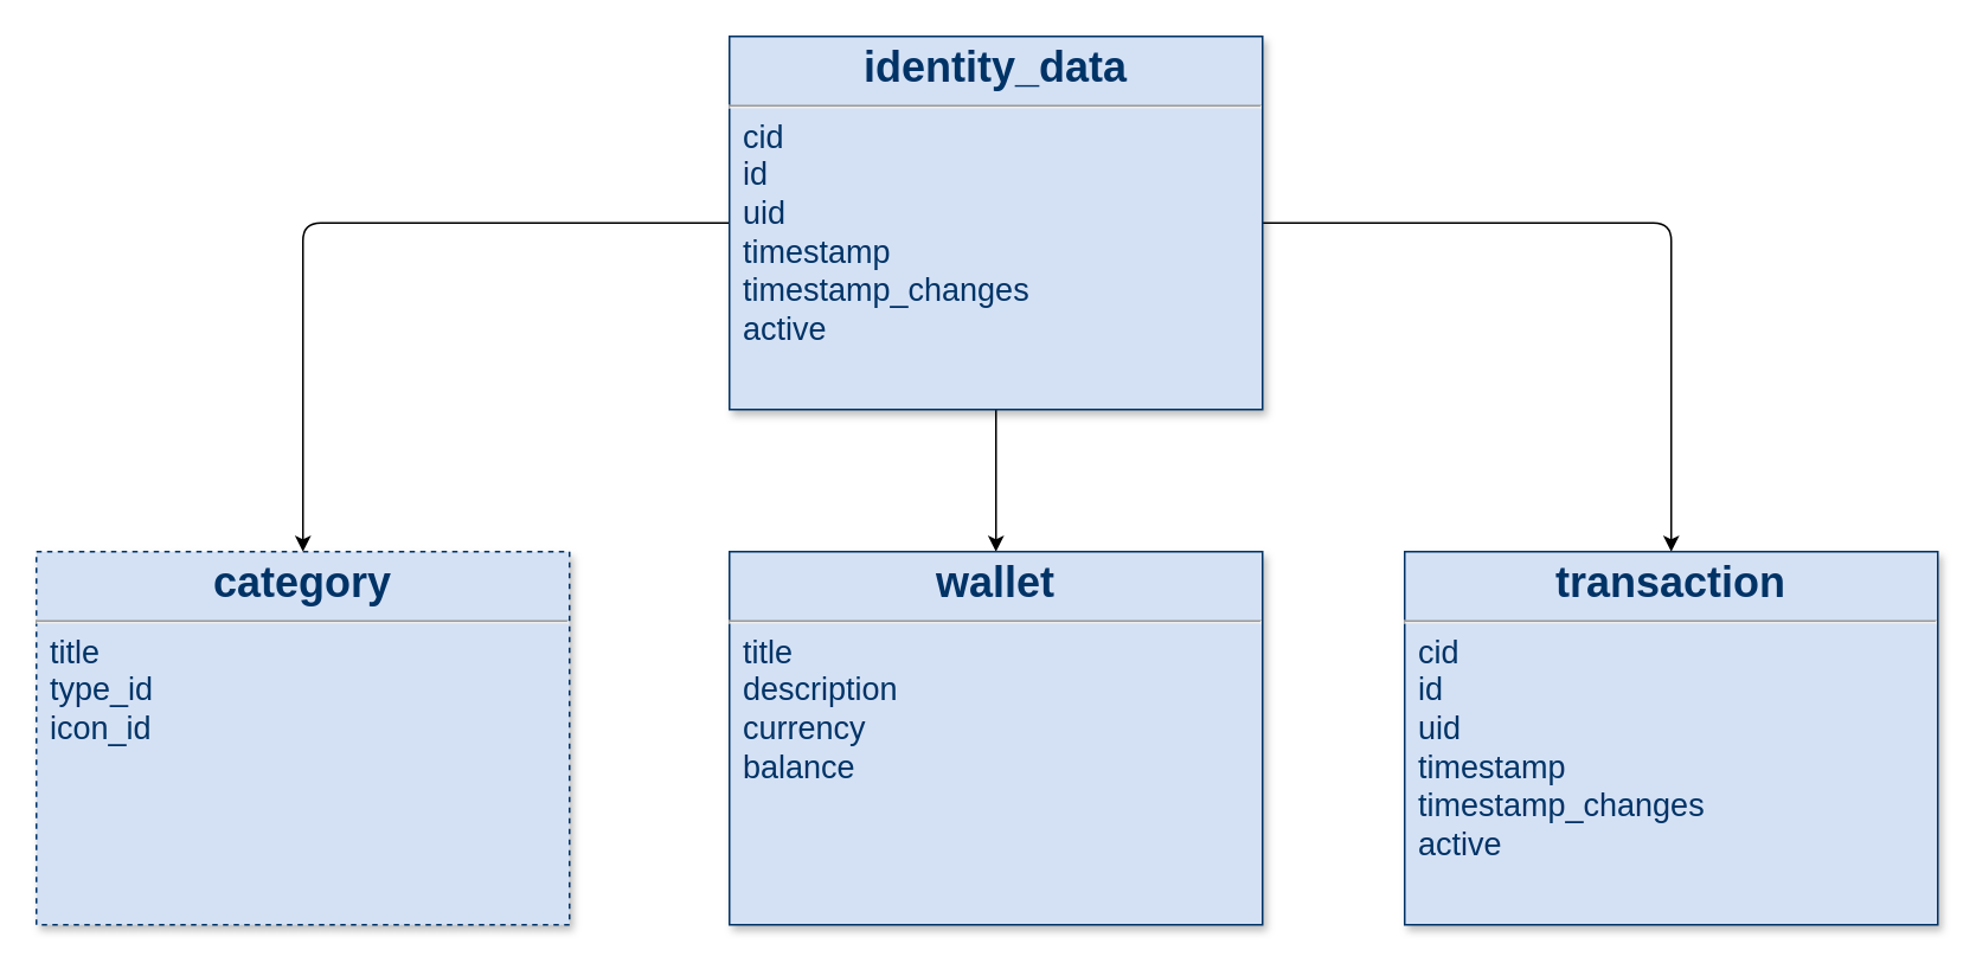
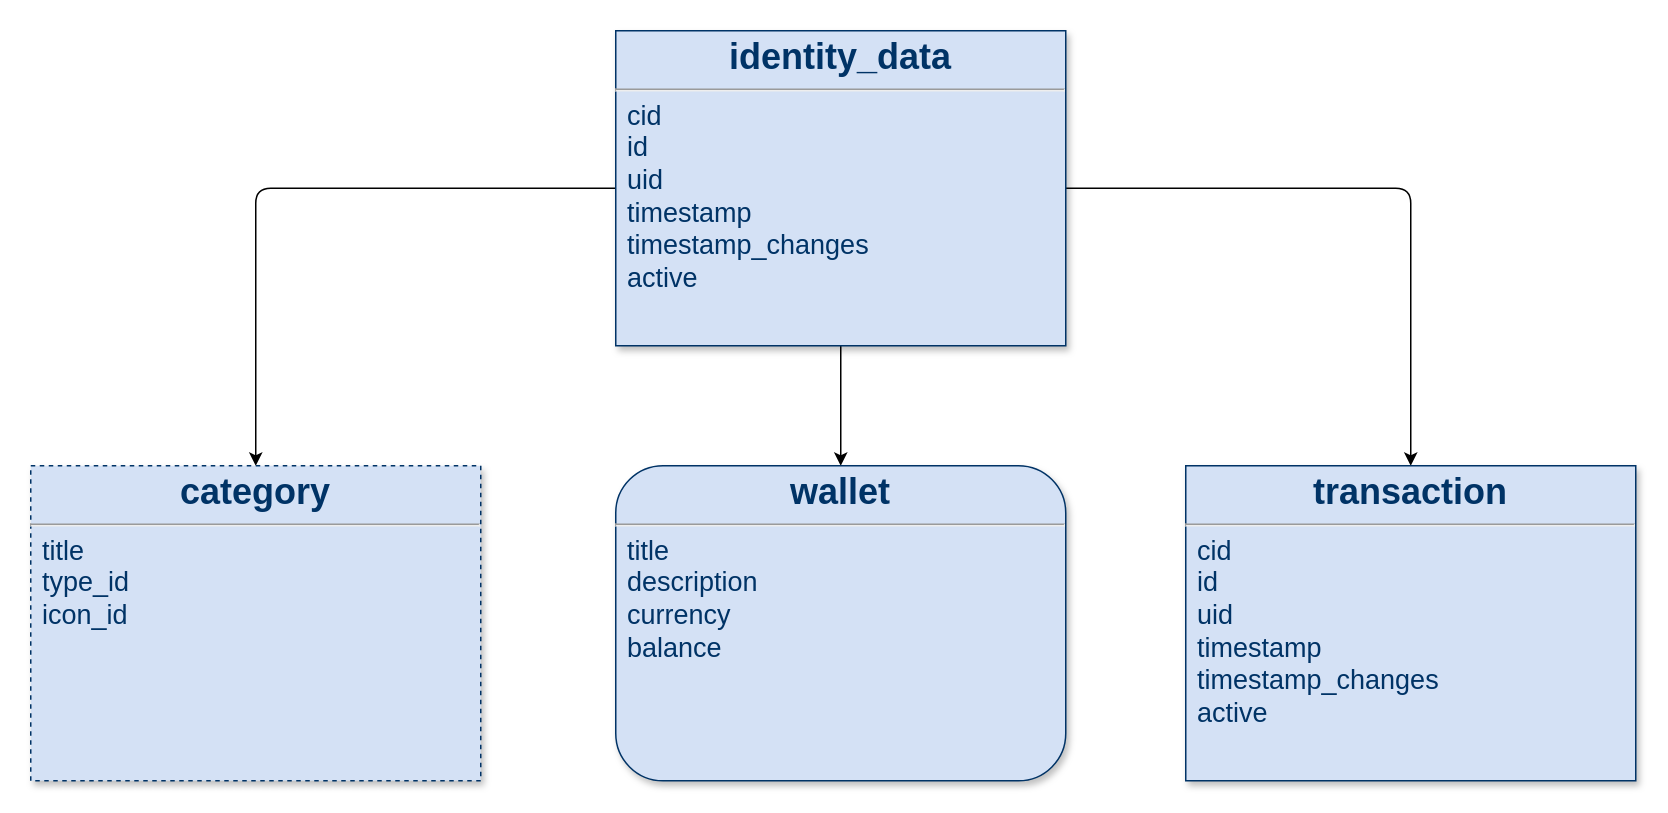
  <mxCell id="0" />
  <mxCell id="1" parent="0" />
  <mxCell id="2" value="" style="edgeStyle=orthogonalEdgeStyle;rounded=1;orthogonalLoop=1;jettySize=auto;html=1;fontSize=18;" edge="1" parent="1" source="5" target="6"><mxGeometry relative="1" as="geometry" /></mxCell>
  <mxCell id="3" value="" style="edgeStyle=orthogonalEdgeStyle;rounded=1;orthogonalLoop=1;jettySize=auto;html=1;fontSize=18;" edge="1" parent="1" source="5" target="7"><mxGeometry relative="1" as="geometry" /></mxCell>
  <mxCell id="4" value="" style="edgeStyle=orthogonalEdgeStyle;rounded=1;orthogonalLoop=1;jettySize=auto;html=1;fontSize=18;" edge="1" parent="1" source="5" target="8"><mxGeometry relative="1" as="geometry" /></mxCell>
  <mxCell id="5" value="&lt;p style=&quot;margin: 4px 0px 0px ; text-align: center&quot;&gt;&lt;strong&gt;&lt;font style=&quot;font-size: 24px&quot;&gt;identity_data&lt;/font&gt;&lt;/strong&gt;&lt;/p&gt;&lt;hr&gt;&lt;p style=&quot;margin: 0px ; margin-left: 8px&quot;&gt;&lt;font style=&quot;font-size: 18px&quot;&gt;cid&lt;/font&gt;&lt;/p&gt;&lt;p style=&quot;margin: 0px ; margin-left: 8px&quot;&gt;&lt;font style=&quot;font-size: 18px&quot;&gt;id&lt;/font&gt;&lt;/p&gt;&lt;p style=&quot;margin: 0px ; margin-left: 8px&quot;&gt;&lt;font style=&quot;font-size: 18px&quot;&gt;uid&amp;nbsp;&lt;/font&gt;&lt;/p&gt;&lt;p style=&quot;margin: 0px ; margin-left: 8px&quot;&gt;&lt;font style=&quot;font-size: 18px&quot;&gt;timestamp&lt;/font&gt;&lt;/p&gt;&lt;p style=&quot;margin: 0px ; margin-left: 8px&quot;&gt;&lt;font style=&quot;font-size: 18px&quot;&gt;timestamp_changes&lt;/font&gt;&lt;/p&gt;&lt;p style=&quot;margin: 0px ; margin-left: 8px&quot;&gt;&lt;font style=&quot;font-size: 18px&quot;&gt;active&lt;/font&gt;&lt;/p&gt;&lt;p style=&quot;margin: 0px ; margin-left: 8px&quot;&gt;&lt;font size=&quot;3&quot;&gt;&lt;br&gt;&lt;/font&gt;&lt;/p&gt;" style="verticalAlign=top;align=left;overflow=fill;fontSize=12;fontFamily=Helvetica;html=1;strokeColor=#003366;shadow=1;fillColor=#D4E1F5;fontColor=#003366" parent="1" vertex="1"><mxGeometry x="410" y="20" width="300" height="210" as="geometry" /></mxCell>
  <mxCell id="6" value="&lt;p style=&quot;margin: 4px 0px 0px ; text-align: center&quot;&gt;&lt;strong&gt;&lt;font style=&quot;font-size: 24px&quot;&gt;category&lt;/font&gt;&lt;/strong&gt;&lt;/p&gt;&lt;hr&gt;&lt;p style=&quot;margin: 0px ; margin-left: 8px&quot;&gt;&lt;font size=&quot;4&quot;&gt;title&amp;nbsp;&lt;/font&gt;&lt;/p&gt;&lt;p style=&quot;margin: 0px ; margin-left: 8px&quot;&gt;&lt;font size=&quot;4&quot;&gt;type_id&lt;/font&gt;&lt;/p&gt;&lt;p style=&quot;margin: 0px ; margin-left: 8px&quot;&gt;&lt;font size=&quot;4&quot;&gt;icon_id&lt;/font&gt;&lt;/p&gt;&lt;p style=&quot;margin: 0px ; margin-left: 8px&quot;&gt;&lt;font size=&quot;3&quot;&gt;&lt;br&gt;&lt;/font&gt;&lt;/p&gt;" style="verticalAlign=top;align=left;overflow=fill;fontSize=12;fontFamily=Helvetica;html=1;strokeColor=#003366;shadow=1;fillColor=#D4E1F5;fontColor=#003366;dashed=1;" vertex="1" parent="1"><mxGeometry x="20" y="310" width="300" height="210" as="geometry" /></mxCell>
- <mxCell id="7" value="&lt;p style=&quot;margin: 4px 0px 0px ; text-align: center&quot;&gt;&lt;strong&gt;&lt;font style=&quot;font-size: 24px&quot;&gt;wallet&lt;/font&gt;&lt;/strong&gt;&lt;/p&gt;&lt;hr&gt;&lt;p style=&quot;margin: 0px ; margin-left: 8px&quot;&gt;&lt;font size=&quot;4&quot;&gt;title&lt;/font&gt;&lt;/p&gt;&lt;p style=&quot;margin: 0px ; margin-left: 8px&quot;&gt;&lt;font size=&quot;4&quot;&gt;description&lt;/font&gt;&lt;/p&gt;&lt;p style=&quot;margin: 0px ; margin-left: 8px&quot;&gt;&lt;font size=&quot;4&quot;&gt;currency&lt;/font&gt;&lt;/p&gt;&lt;p style=&quot;margin: 0px ; margin-left: 8px&quot;&gt;&lt;font size=&quot;4&quot;&gt;balance&lt;/font&gt;&lt;/p&gt;&lt;p style=&quot;margin: 0px ; margin-left: 8px&quot;&gt;&lt;font size=&quot;3&quot;&gt;&lt;br&gt;&lt;/font&gt;&lt;/p&gt;" style="verticalAlign=top;align=left;overflow=fill;fontSize=12;fontFamily=Helvetica;html=1;strokeColor=#003366;shadow=1;fillColor=#D4E1F5;fontColor=#003366" vertex="1" parent="1"><mxGeometry x="410" y="310" width="300" height="210" as="geometry" /></mxCell>
+ <mxCell id="7" value="&lt;p style=&quot;margin: 4px 0px 0px ; text-align: center&quot;&gt;&lt;strong&gt;&lt;font style=&quot;font-size: 24px&quot;&gt;wallet&lt;/font&gt;&lt;/strong&gt;&lt;/p&gt;&lt;hr&gt;&lt;p style=&quot;margin: 0px ; margin-left: 8px&quot;&gt;&lt;font size=&quot;4&quot;&gt;title&lt;/font&gt;&lt;/p&gt;&lt;p style=&quot;margin: 0px ; margin-left: 8px&quot;&gt;&lt;font size=&quot;4&quot;&gt;description&lt;/font&gt;&lt;/p&gt;&lt;p style=&quot;margin: 0px ; margin-left: 8px&quot;&gt;&lt;font size=&quot;4&quot;&gt;currency&lt;/font&gt;&lt;/p&gt;&lt;p style=&quot;margin: 0px ; margin-left: 8px&quot;&gt;&lt;font size=&quot;4&quot;&gt;balance&lt;/font&gt;&lt;/p&gt;&lt;p style=&quot;margin: 0px ; margin-left: 8px&quot;&gt;&lt;font size=&quot;3&quot;&gt;&lt;br&gt;&lt;/font&gt;&lt;/p&gt;" style="verticalAlign=top;align=left;overflow=fill;fontSize=12;fontFamily=Helvetica;html=1;strokeColor=#003366;shadow=1;fillColor=#D4E1F5;fontColor=#003366;rounded=1;" vertex="1" parent="1"><mxGeometry x="410" y="310" width="300" height="210" as="geometry" /></mxCell>
  <mxCell id="8" value="&lt;p style=&quot;margin: 4px 0px 0px ; text-align: center&quot;&gt;&lt;strong&gt;&lt;font style=&quot;font-size: 24px&quot;&gt;transaction&lt;/font&gt;&lt;/strong&gt;&lt;/p&gt;&lt;hr&gt;&lt;p style=&quot;margin: 0px ; margin-left: 8px&quot;&gt;&lt;font style=&quot;font-size: 18px&quot;&gt;cid&lt;/font&gt;&lt;/p&gt;&lt;p style=&quot;margin: 0px ; margin-left: 8px&quot;&gt;&lt;font style=&quot;font-size: 18px&quot;&gt;id&amp;nbsp;&lt;/font&gt;&lt;/p&gt;&lt;p style=&quot;margin: 0px ; margin-left: 8px&quot;&gt;&lt;font style=&quot;font-size: 18px&quot;&gt;uid&amp;nbsp;&lt;/font&gt;&lt;/p&gt;&lt;p style=&quot;margin: 0px ; margin-left: 8px&quot;&gt;&lt;font style=&quot;font-size: 18px&quot;&gt;timestamp&lt;/font&gt;&lt;/p&gt;&lt;p style=&quot;margin: 0px ; margin-left: 8px&quot;&gt;&lt;font style=&quot;font-size: 18px&quot;&gt;timestamp_changes&lt;/font&gt;&lt;/p&gt;&lt;p style=&quot;margin: 0px ; margin-left: 8px&quot;&gt;&lt;font style=&quot;font-size: 18px&quot;&gt;active&lt;/font&gt;&lt;/p&gt;&lt;p style=&quot;margin: 0px ; margin-left: 8px&quot;&gt;&lt;font size=&quot;3&quot;&gt;&lt;br&gt;&lt;/font&gt;&lt;/p&gt;" style="verticalAlign=top;align=left;overflow=fill;fontSize=12;fontFamily=Helvetica;html=1;strokeColor=#003366;shadow=1;fillColor=#D4E1F5;fontColor=#003366" vertex="1" parent="1"><mxGeometry x="790" y="310" width="300" height="210" as="geometry" /></mxCell>
